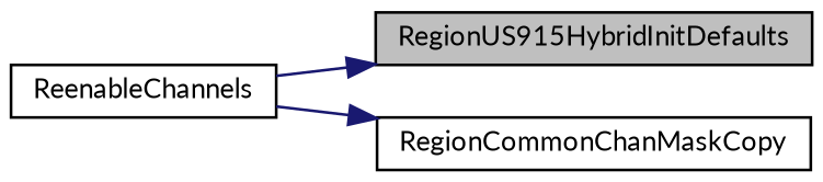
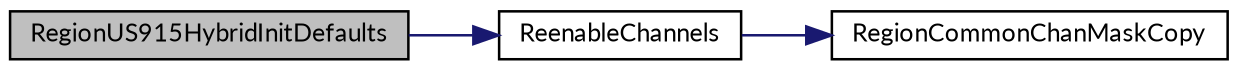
  digraph {
    fontname=Lato
    rankdir=LR
    node [color=black fillcolor=white fontname=Lato fontsize=10 shape=record style=filled]
    edge [color=midnightblue fontname=Lato fontsize=10 labelfontname=Helvetica labelfontsize=10 style=solid]
    n1 [fillcolor=grey75 fontcolor=black height=0.2 label=RegionUS915HybridInitDefaults width=0.4]
    n2 [height=0.2 label=ReenableChannels width=0.4]
    n3 [height=0.2 label=RegionCommonChanMaskCopy width=0.4]
-   n2 -> n1
+   n1 -> n2
    n2 -> n3
  }
